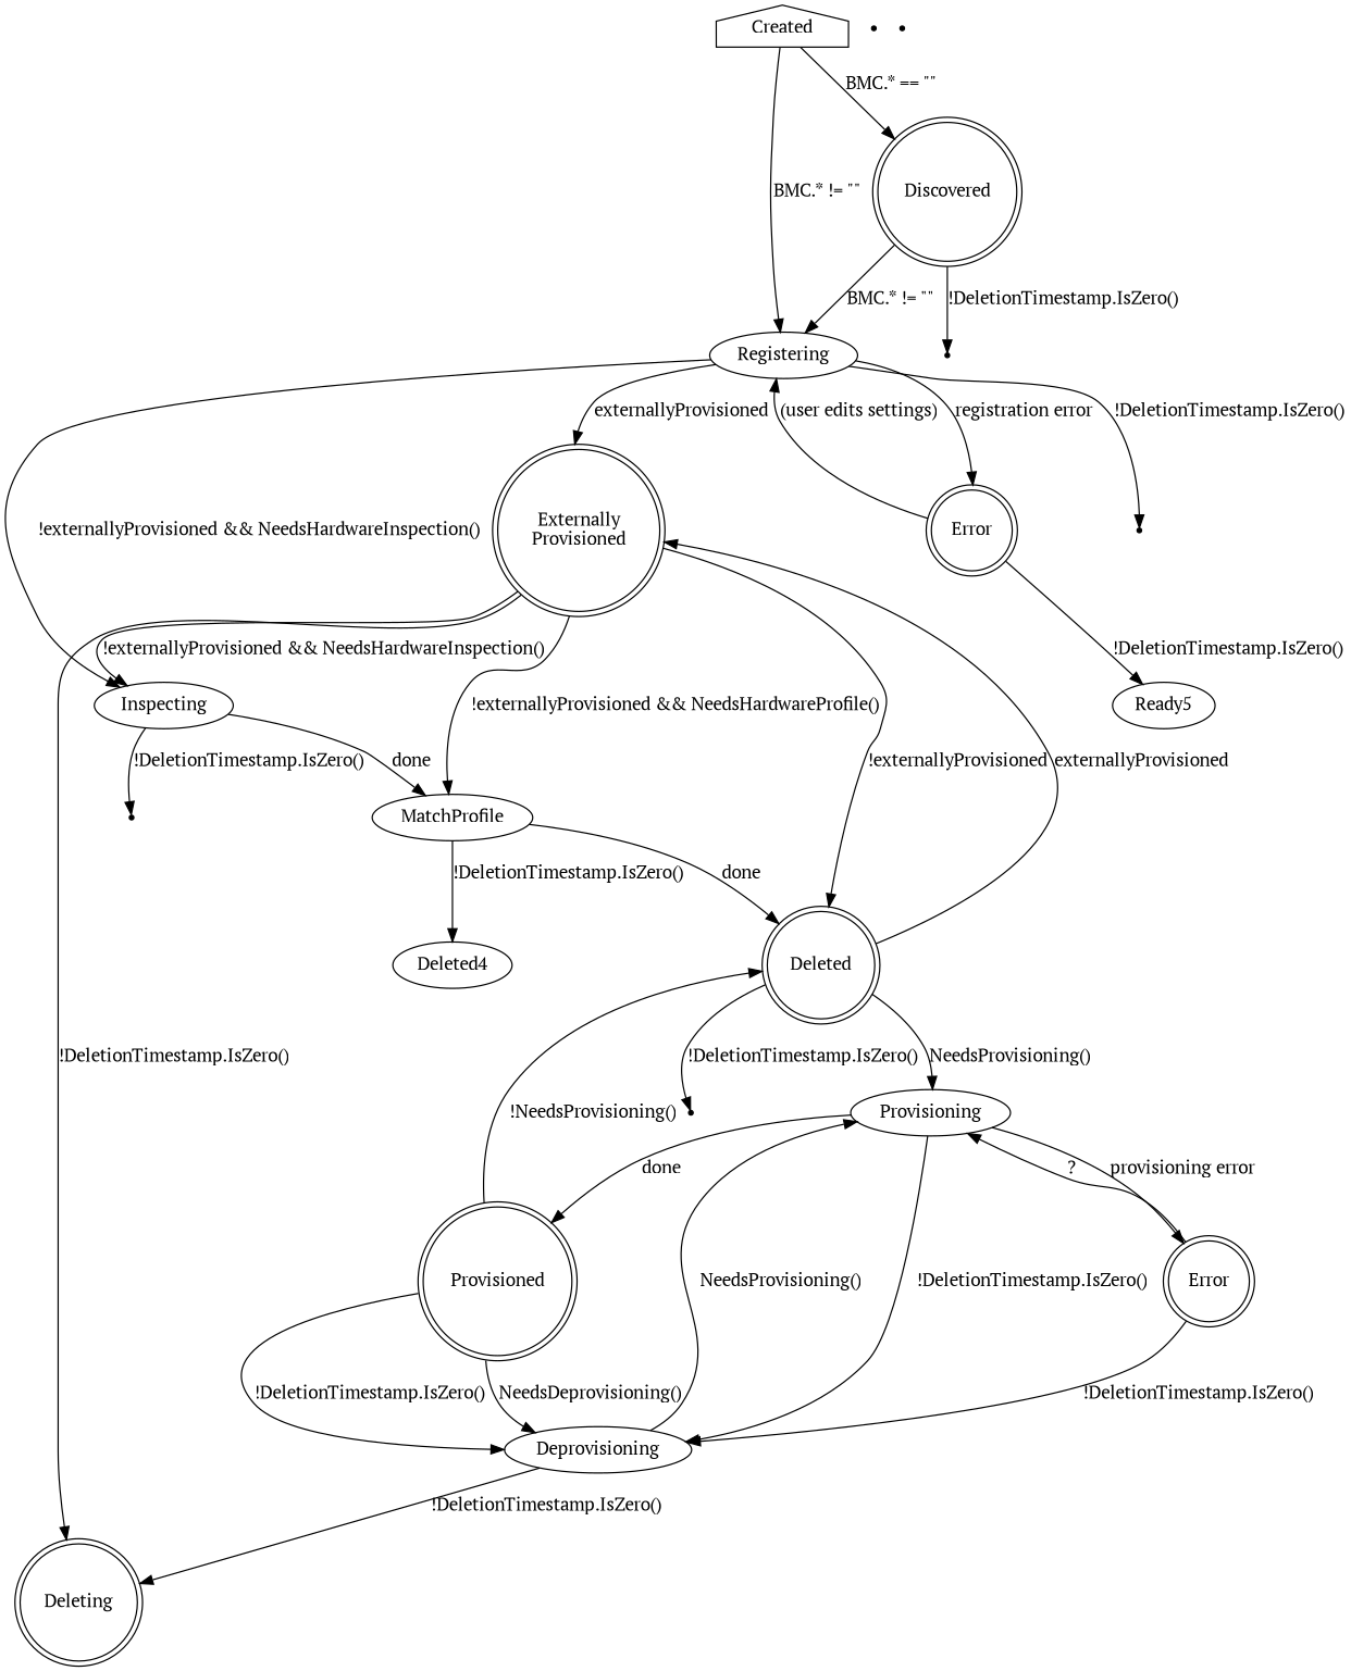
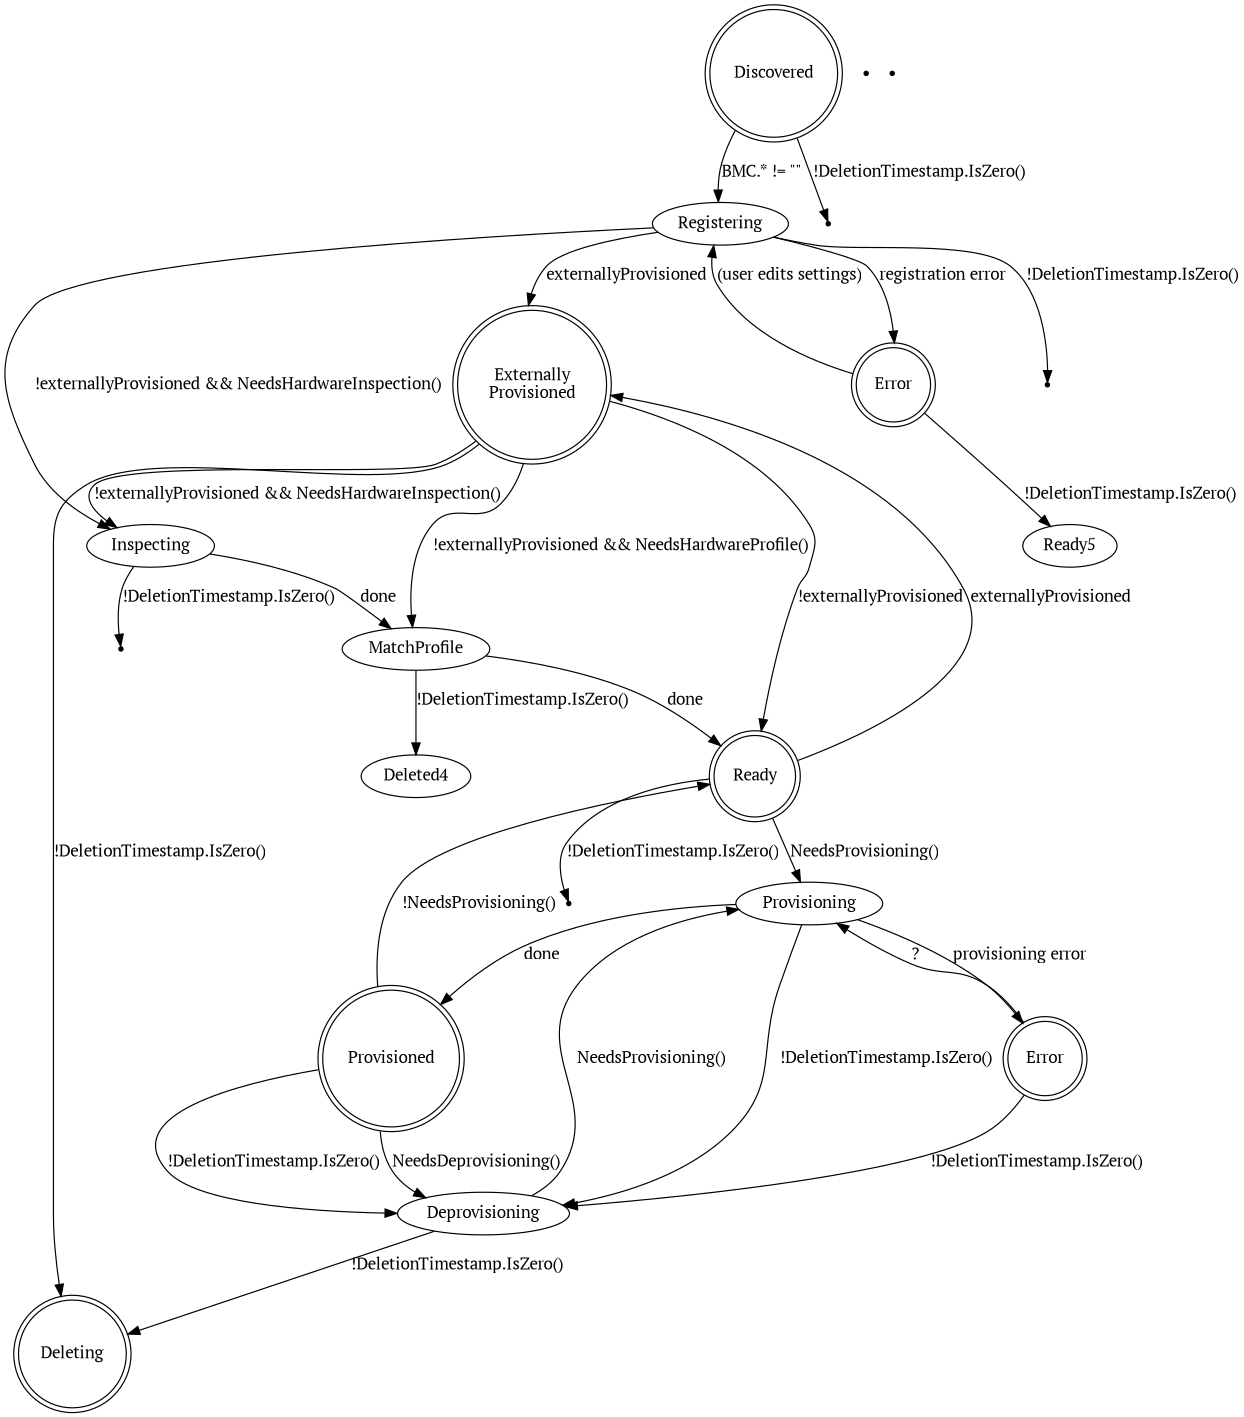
  digraph {
    fontname="PT Serif"
    node [fontname="PT Serif"]
    edge [fontname="PT Serif"]
-   Created [shape=house]
    Discovered [shape=doublecircle]
    Registering
    Deleting1 [shape=point]
    n5 [label="Externally\nProvisioned" shape=doublecircle]
    Inspecting
    n7 [label=Error shape=doublecircle]
    Deleting2 [shape=point]
    MatchProfile
-   Ready [shape=doublecircle label=Deleted]
+   Ready [shape=doublecircle]
    Deleting [shape=doublecircle]
    Deleting3 [shape=point]
    n13 [label=Ready5]
    Deleted4
    Provisioning
    Deleting6 [shape=point]
    Provisioned [shape=doublecircle]
    n18 [label=Error shape=doublecircle]
    Deprovisioning
    Deleting4 [shape=point]
    Deleting5 [shape=point]
-   Created -> Discovered [label="BMC.* == \"\""]
-   Created -> Registering [label="BMC.* != \"\""]
    Discovered -> Registering [label="BMC.* != \"\""]
    Discovered -> Deleting1 [label="!DeletionTimestamp.IsZero()"]
    Registering -> n5 [label=externallyProvisioned]
    Registering -> Inspecting [label="!externallyProvisioned && NeedsHardwareInspection()"]
    Registering -> n7 [label="registration error" shape=doublecircle]
    Registering -> Deleting2 [label="!DeletionTimestamp.IsZero()"]
    n5 -> Inspecting [label="!externallyProvisioned && NeedsHardwareInspection()"]
    n5 -> MatchProfile [label="!externallyProvisioned && NeedsHardwareProfile()"]
    n5 -> Ready [label="!externallyProvisioned"]
    n5 -> Deleting [label="!DeletionTimestamp.IsZero()"]
    Inspecting -> MatchProfile [label=done]
    Inspecting -> Deleting3 [label="!DeletionTimestamp.IsZero()"]
    n7 -> Registering [label="(user edits settings)"]
    n7 -> n13 [label="!DeletionTimestamp.IsZero()"]
    MatchProfile -> Ready [label=done]
    MatchProfile -> Deleted4 [label="!DeletionTimestamp.IsZero()"]
    Ready -> n5 [label=externallyProvisioned]
    Ready -> Provisioning [label="NeedsProvisioning()"]
    Ready -> Deleting6 [label="!DeletionTimestamp.IsZero()"]
    Provisioning -> Provisioned [label=done]
    Provisioning -> n18 [label="provisioning error"]
    Provisioning -> Deprovisioning [label="!DeletionTimestamp.IsZero()"]
    Provisioned -> Ready [label="!NeedsProvisioning()"]
    Provisioned -> Deprovisioning [label="NeedsDeprovisioning()"]
    Provisioned -> Deprovisioning [label="!DeletionTimestamp.IsZero()"]
    n18 -> Provisioning [label="?"]
    n18 -> Deprovisioning [label="!DeletionTimestamp.IsZero()"]
    Deprovisioning -> Deleting [label="!DeletionTimestamp.IsZero()"]
    Deprovisioning -> Provisioning [label="NeedsProvisioning()"]
  }
